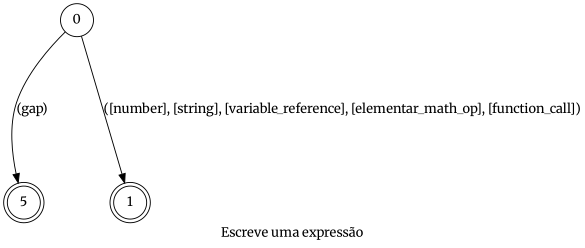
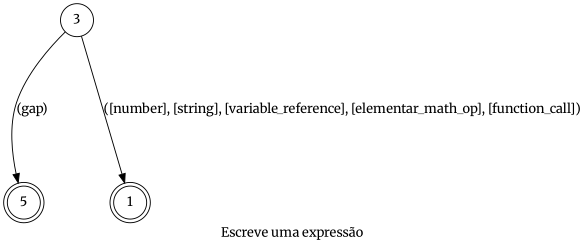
  digraph {
    alias=true
    desc="Escreve uma expressão no editor de texto, esse automata foi projetado para ser usado em outros automatas"
    fontname=Merriweather
    label="Escreve uma expressão"
    lang="pt-BR"
    langName="Português"
    nodesep=1
    rankdir=TB
    ranksep=2
    title="Escreve uma expressão"
    node [fontname=Merriweather shape=doublecircle]
    edge [fontname=Merriweather]
    n1 [label=5]
-   0 [shape=circle]
+   0 [shape=circle label=3]
    1
    0 -> n1 [label="(gap)" normalizer=identity store=wildCard]
    0 -> 1 [label="([number], [string], [variable_reference], [elementar_math_op], [function_call])" store=expression]
  }
